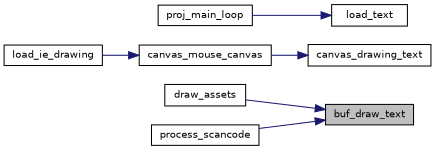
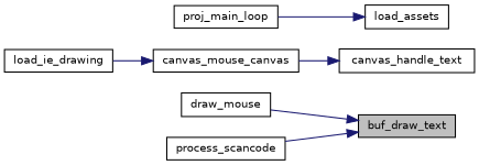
  digraph {
    rankdir=RL
    node [color=black fillcolor=white fontname=Helvetica fontsize=10 shape=record style=filled]
    edge [color=midnightblue dir=back fontname=Helvetica fontsize=10 labelfontname=Helvetica labelfontsize=10 style=solid]
    n1 [fillcolor=grey75 fontcolor=black height=0.2 label=buf_draw_text width=0.4]
-   n2 [height=0.2 label=draw_assets width=0.4]
+   n2 [height=0.2 label=draw_mouse width=0.4]
    n3 [height=0.2 label=process_scancode width=0.4]
-   n4 [height=0.2 label=canvas_drawing_text width=0.4]
+   n4 [height=0.2 label=canvas_handle_text width=0.4]
    n5 [height=0.2 label=canvas_mouse_canvas width=0.4]
    n6 [height=0.2 label=load_ie_drawing width=0.4]
-   n7 [height=0.2 label=load_text width=0.4]
+   n7 [height=0.2 label=load_assets width=0.4]
    n8 [height=0.2 label=proj_main_loop width=0.4]
    n1 -> n2
    n1 -> n3
    n4 -> n5
    n5 -> n6
    n7 -> n8
  }
